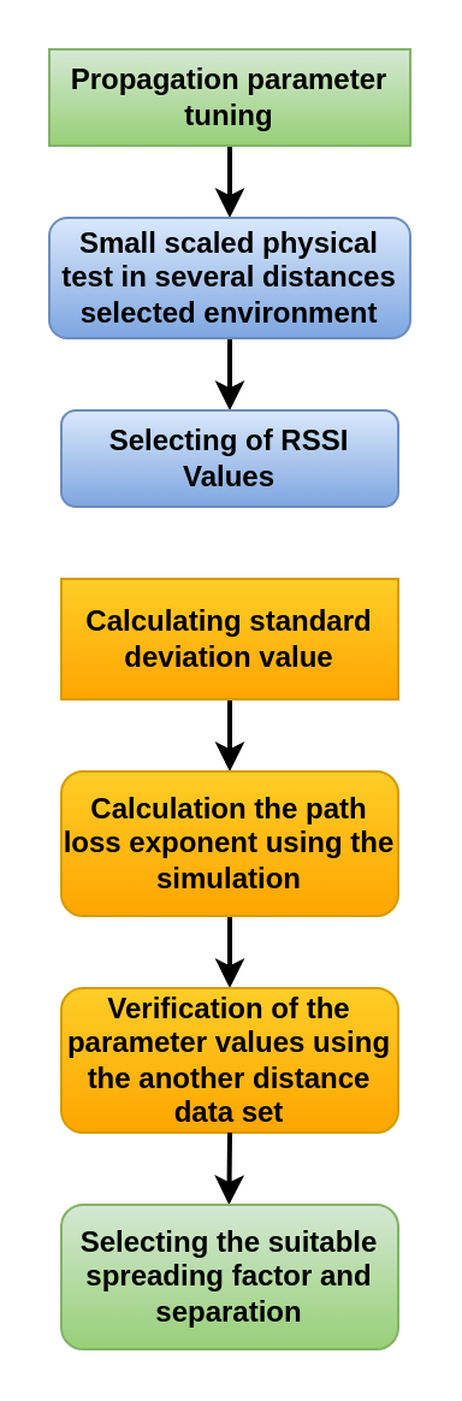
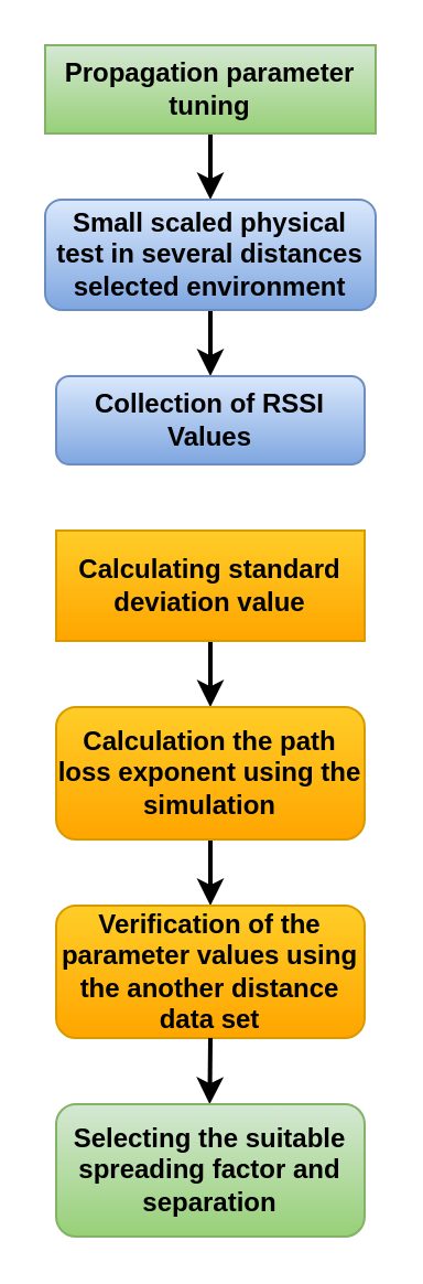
  <mxCell id="0" />
  <mxCell id="1" parent="0" />
  <mxCell id="2" style="edgeStyle=orthogonalEdgeStyle;rounded=0;orthogonalLoop=1;jettySize=auto;html=1;exitX=0.5;exitY=1;exitDx=0;exitDy=0;entryX=0.5;entryY=0;entryDx=0;entryDy=0;strokeWidth=2;" edge="1" parent="1" source="3" target="5"><mxGeometry relative="1" as="geometry" /></mxCell>
  <mxCell id="3" value="&lt;b&gt;Propagation parameter tuning&lt;/b&gt;" style="whiteSpace=wrap;html=1;fillColor=#d5e8d4;gradientColor=#97d077;strokeColor=#82b366;rounded=0;" vertex="1" parent="1"><mxGeometry x="20" y="20" width="150" height="40" as="geometry" /></mxCell>
  <mxCell id="4" style="edgeStyle=orthogonalEdgeStyle;rounded=0;orthogonalLoop=1;jettySize=auto;html=1;exitX=0.5;exitY=1;exitDx=0;exitDy=0;strokeWidth=2;" edge="1" parent="1" source="5" target="6"><mxGeometry relative="1" as="geometry" /></mxCell>
  <mxCell id="5" value="&lt;b&gt;Small scaled physical test in several distances selected environment&lt;/b&gt;" style="rounded=1;whiteSpace=wrap;html=1;fillColor=#dae8fc;gradientColor=#7ea6e0;strokeColor=#6c8ebf;" vertex="1" parent="1"><mxGeometry x="20" y="90" width="150" height="50" as="geometry" /></mxCell>
- <mxCell id="6" value="&lt;b&gt;Selecting of RSSI Values&lt;/b&gt;" style="rounded=1;whiteSpace=wrap;html=1;fillColor=#dae8fc;gradientColor=#7ea6e0;strokeColor=#6c8ebf;" vertex="1" parent="1"><mxGeometry x="25" y="170" width="140" height="40" as="geometry" /></mxCell>
+ <mxCell id="6" value="&lt;b&gt;Collection of RSSI Values&lt;/b&gt;" style="rounded=1;whiteSpace=wrap;html=1;fillColor=#dae8fc;gradientColor=#7ea6e0;strokeColor=#6c8ebf;" vertex="1" parent="1"><mxGeometry x="25" y="170" width="140" height="40" as="geometry" /></mxCell>
  <mxCell id="7" style="edgeStyle=orthogonalEdgeStyle;rounded=0;orthogonalLoop=1;jettySize=auto;html=1;exitX=0.5;exitY=1;exitDx=0;exitDy=0;entryX=0.5;entryY=0;entryDx=0;entryDy=0;strokeWidth=2;" edge="1" parent="1" source="8" target="10"><mxGeometry relative="1" as="geometry" /></mxCell>
  <mxCell id="8" value="&lt;b&gt;Calculating standard deviation value&lt;/b&gt;" style="whiteSpace=wrap;html=1;fillColor=#ffcd28;gradientColor=#ffa500;strokeColor=#d79b00;rounded=0;" vertex="1" parent="1"><mxGeometry x="25" y="240" width="140" height="50" as="geometry" /></mxCell>
  <mxCell id="9" style="edgeStyle=orthogonalEdgeStyle;rounded=0;orthogonalLoop=1;jettySize=auto;html=1;exitX=0.5;exitY=1;exitDx=0;exitDy=0;entryX=0.5;entryY=0;entryDx=0;entryDy=0;strokeWidth=2;" edge="1" parent="1" source="10"><mxGeometry relative="1" as="geometry"><mxPoint x="95" y="410" as="targetPoint" /></mxGeometry></mxCell>
  <mxCell id="10" value="&lt;b&gt;Calculation the path loss exponent using the simulation&lt;/b&gt;" style="rounded=1;whiteSpace=wrap;html=1;fillColor=#ffcd28;gradientColor=#ffa500;strokeColor=#d79b00;" vertex="1" parent="1"><mxGeometry x="25" y="320" width="140" height="60" as="geometry" /></mxCell>
  <mxCell id="11" value="&lt;b&gt;Verification of the parameter values using the another distance data set&lt;/b&gt;" style="rounded=1;whiteSpace=wrap;html=1;fillColor=#ffcd28;gradientColor=#ffa500;strokeColor=#d79b00;" vertex="1" parent="1"><mxGeometry x="25" y="410" width="140" height="60" as="geometry" /></mxCell>
  <mxCell id="12" style="edgeStyle=orthogonalEdgeStyle;rounded=0;orthogonalLoop=1;jettySize=auto;html=1;exitX=0.5;exitY=1;exitDx=0;exitDy=0;entryX=0.531;entryY=-0.033;entryDx=0;entryDy=0;entryPerimeter=0;strokeWidth=2;" edge="1" parent="1"><mxGeometry relative="1" as="geometry"><mxPoint x="95" y="470" as="sourcePoint" /><mxPoint x="94.69" y="500" as="targetPoint" /></mxGeometry></mxCell>
  <mxCell id="13" value="&lt;b&gt;Selecting the suitable spreading factor and separation&lt;/b&gt;" style="rounded=1;whiteSpace=wrap;html=1;fillColor=#d5e8d4;gradientColor=#97d077;strokeColor=#82b366;" vertex="1" parent="1"><mxGeometry x="25" y="500" width="140" height="60" as="geometry" /></mxCell>
